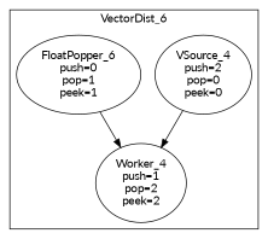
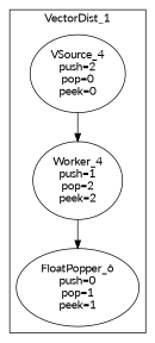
  digraph {
    fontname=Lato
    node [fontname=Lato]
    edge [fontname=Lato]
    n1 [label="VSource_4\npush=2\npop=0\npeek=0"]
    n2 [label="Worker_4\npush=1\npop=2\npeek=2"]
    n3 [label="FloatPopper_6\npush=0\npop=1\npeek=1"]
    subgraph cluster_1 {
-     label=VectorDist_6
+     label=VectorDist_1
      n1
      n2
      n3
    }
    n1 -> n2
-   n3 -> n2
+   n2 -> n3
  }
